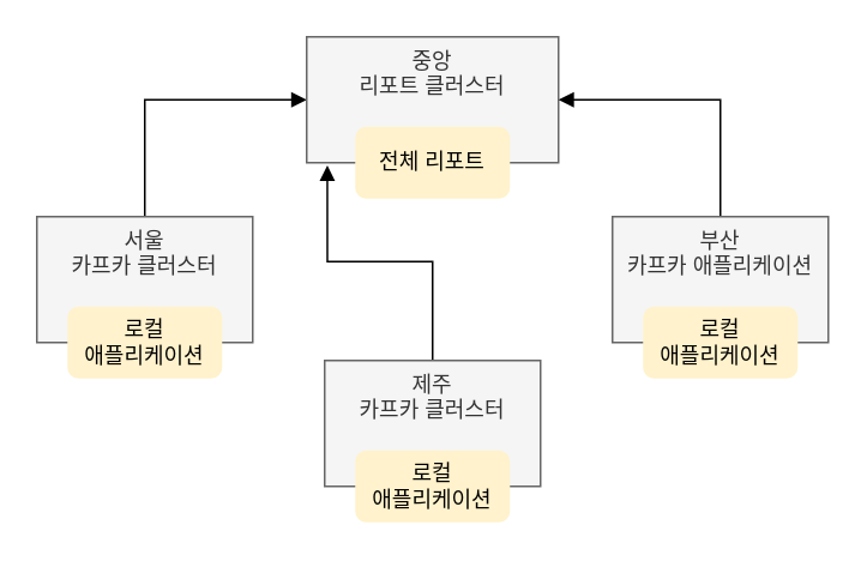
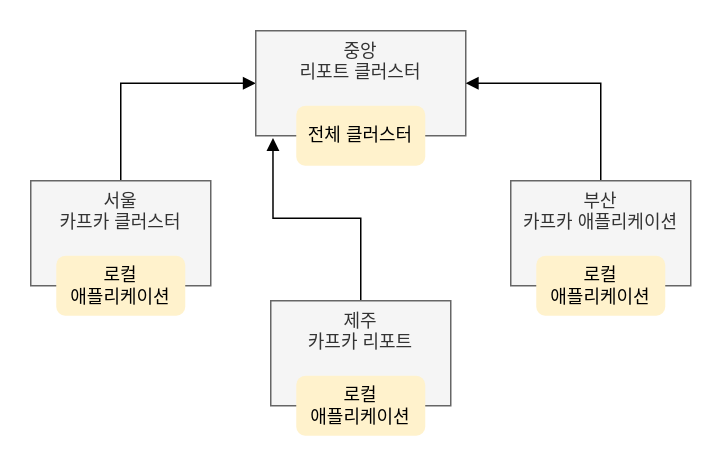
  <mxCell id="0" />
  <mxCell id="1" parent="0" />
  <mxCell id="2" style="edgeStyle=orthogonalEdgeStyle;rounded=0;orthogonalLoop=1;jettySize=auto;html=1;entryX=0;entryY=0.5;entryDx=0;entryDy=0;endArrow=block;endFill=1;" edge="1" parent="1" source="3" target="4"><mxGeometry relative="1" as="geometry"><Array as="points"><mxPoint x="80" y="55" /></Array></mxGeometry></mxCell>
  <mxCell id="3" value="서울&lt;div&gt;카프카 클러스터&lt;/div&gt;" style="rounded=0;whiteSpace=wrap;html=1;verticalAlign=top;fillColor=#f5f5f5;fontColor=#333333;strokeColor=#666666;" vertex="1" parent="1"><mxGeometry x="20" y="120" width="120" height="70" as="geometry" /></mxCell>
  <mxCell id="4" value="중앙&lt;div&gt;리포트 클러스터&lt;/div&gt;" style="rounded=0;whiteSpace=wrap;html=1;verticalAlign=top;fillColor=#f5f5f5;fontColor=#333333;strokeColor=#666666;" vertex="1" parent="1"><mxGeometry x="170" y="20" width="140" height="70" as="geometry" /></mxCell>
  <mxCell id="5" value="로컬&lt;div&gt;애플리케이션&lt;/div&gt;" style="rounded=1;whiteSpace=wrap;html=1;fillColor=#fff2cc;strokeColor=none;" vertex="1" parent="1"><mxGeometry x="37" y="170" width="86" height="40" as="geometry" /></mxCell>
- <mxCell id="6" value="전체 리포트" style="rounded=1;whiteSpace=wrap;html=1;fillColor=#fff2cc;strokeColor=none;" vertex="1" parent="1"><mxGeometry x="197" y="70" width="86" height="40" as="geometry" /></mxCell>
+ <mxCell id="6" value="전체 클러스터" style="rounded=1;whiteSpace=wrap;html=1;fillColor=#fff2cc;strokeColor=none;" vertex="1" parent="1"><mxGeometry x="197" y="70" width="86" height="40" as="geometry" /></mxCell>
  <mxCell id="7" style="edgeStyle=orthogonalEdgeStyle;rounded=0;orthogonalLoop=1;jettySize=auto;html=1;entryX=1;entryY=0.5;entryDx=0;entryDy=0;endArrow=block;endFill=1;" edge="1" parent="1" source="8" target="4"><mxGeometry relative="1" as="geometry"><Array as="points"><mxPoint x="400" y="55" /></Array></mxGeometry></mxCell>
  <mxCell id="8" value="부산&lt;br&gt;&lt;div&gt;카프카 애플리케이션&lt;/div&gt;" style="rounded=0;whiteSpace=wrap;html=1;verticalAlign=top;fillColor=#f5f5f5;fontColor=#333333;strokeColor=#666666;" vertex="1" parent="1"><mxGeometry x="340" y="120" width="120" height="70" as="geometry" /></mxCell>
  <mxCell id="9" value="로컬&lt;div&gt;애플리케이션&lt;/div&gt;" style="rounded=1;whiteSpace=wrap;html=1;fillColor=#fff2cc;strokeColor=none;" vertex="1" parent="1"><mxGeometry x="357" y="170" width="86" height="40" as="geometry" /></mxCell>
  <mxCell id="10" style="edgeStyle=orthogonalEdgeStyle;rounded=0;orthogonalLoop=1;jettySize=auto;html=1;entryX=0.082;entryY=1.021;entryDx=0;entryDy=0;entryPerimeter=0;endArrow=block;endFill=1;" edge="1" parent="1" source="11" target="4"><mxGeometry relative="1" as="geometry" /></mxCell>
- <mxCell id="11" value="제주&lt;div&gt;카프카 클러스터&lt;/div&gt;" style="rounded=0;whiteSpace=wrap;html=1;verticalAlign=top;fillColor=#f5f5f5;fontColor=#333333;strokeColor=#666666;" vertex="1" parent="1"><mxGeometry x="180" y="200" width="120" height="70" as="geometry" /></mxCell>
+ <mxCell id="11" value="제주&lt;div&gt;카프카 리포트&lt;/div&gt;" style="rounded=0;whiteSpace=wrap;html=1;verticalAlign=top;fillColor=#f5f5f5;fontColor=#333333;strokeColor=#666666;" vertex="1" parent="1"><mxGeometry x="180" y="200" width="120" height="70" as="geometry" /></mxCell>
  <mxCell id="12" value="로컬&lt;div&gt;애플리케이션&lt;/div&gt;" style="rounded=1;whiteSpace=wrap;html=1;fillColor=#fff2cc;strokeColor=none;" vertex="1" parent="1"><mxGeometry x="197" y="250" width="86" height="40" as="geometry" /></mxCell>
